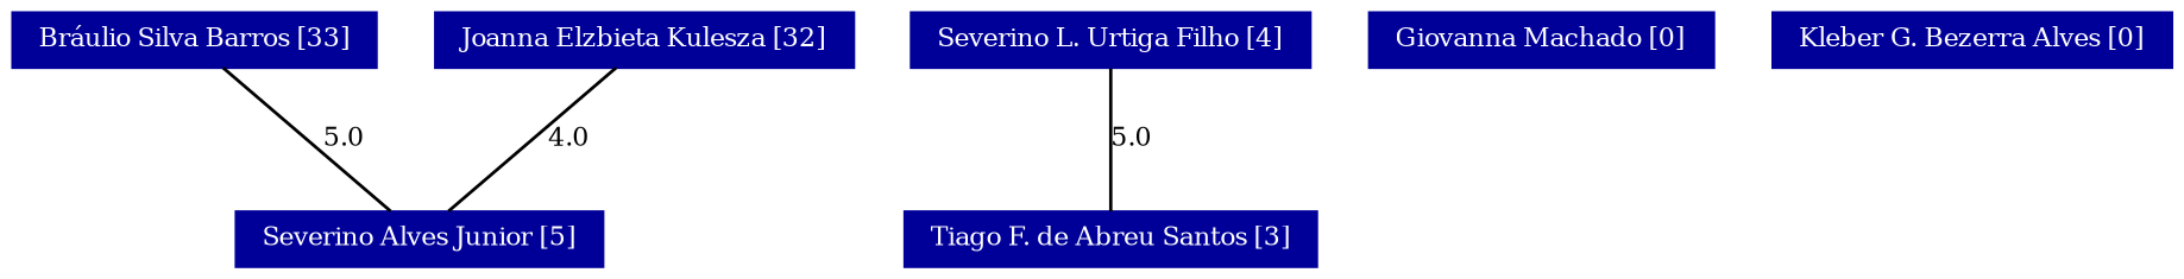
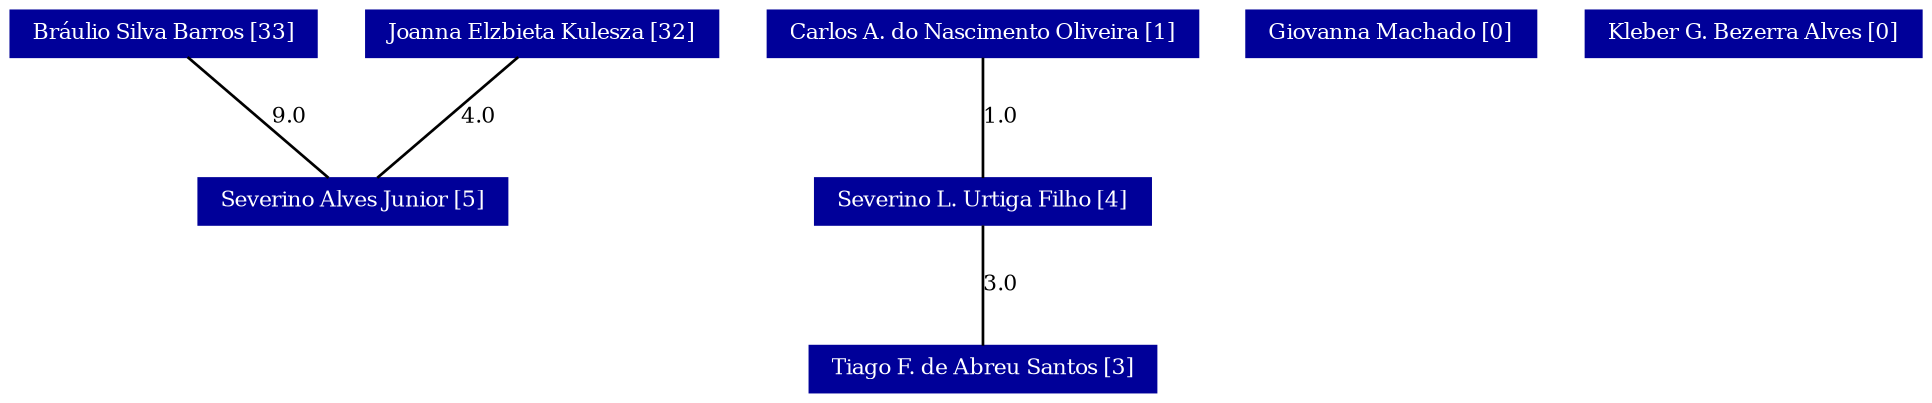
  strict graph {
    node [color="#000099" fontcolor="#FFFFFF" fontsize=8 shape=rectangle style=filled]
    edge [fontsize=8]
    n1 [height=0.23611 label="Bráulio Silva Barros [33]" width=1.375]
    n2 [height=0.23611 label="Severino Alves Junior [5]" width=1.3889]
    n3 [height=0.23611 label="Joanna Elzbieta Kulesza [32]" width=1.5556]
+   n4 [height=0.23611 label="Carlos A. do Nascimento Oliveira [1]" width=1.9444]
    n5 [height=0.23611 label="Severino L. Urtiga Filho [4]" width=1.5139]
    n6 [height=0.23611 label="Tiago F. de Abreu Santos [3]" width=1.5556]
    n7 [height=0.23611 label="Giovanna Machado [0]" width=1.2639]
    n8 [height=0.23611 label="Kleber G. Bezerra Alves [0]" width=1.5417]
-   n1 -- n2 [label=5.0]
+   n1 -- n2 [label=9.0]
    n3 -- n2 [label=4.0]
-   n5 -- n6 [label=5.0]
+   n4 -- n5 [label=1.0]
+   n5 -- n6 [label=3.0]
  }
